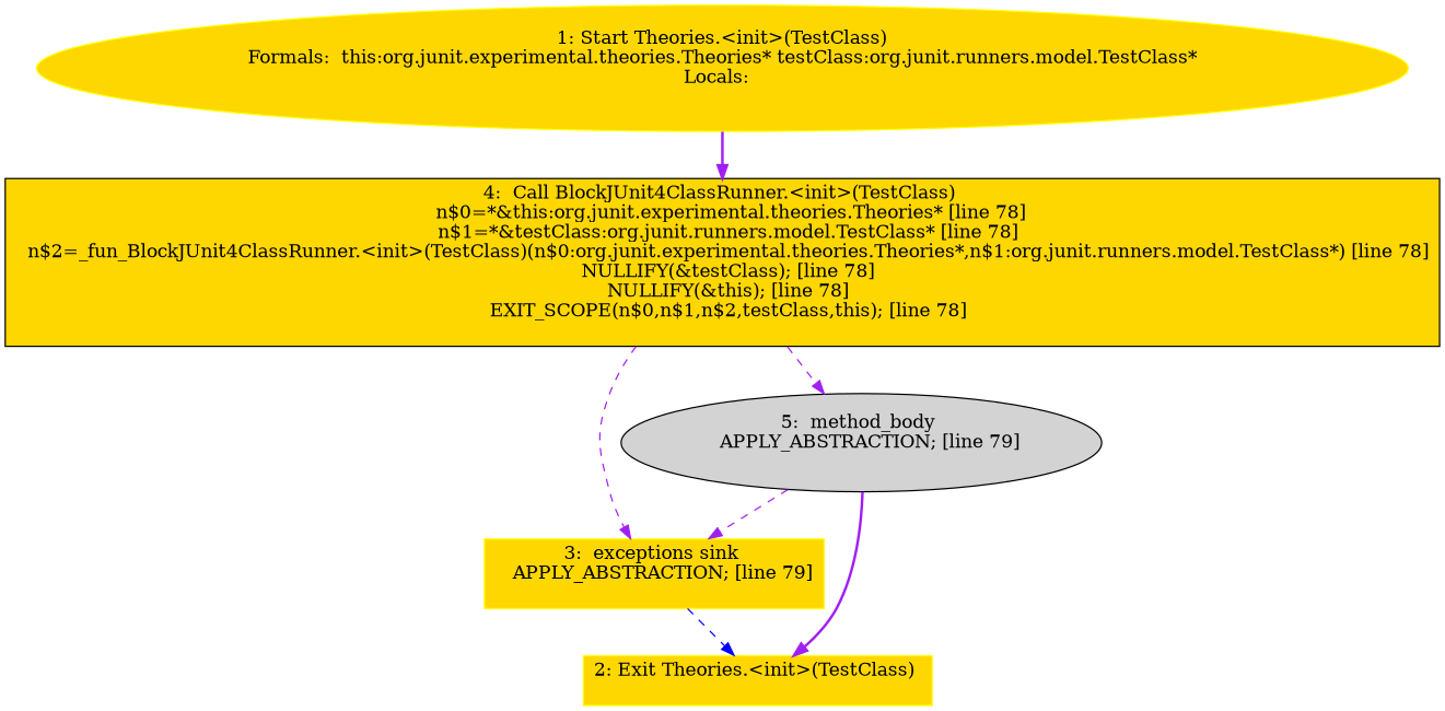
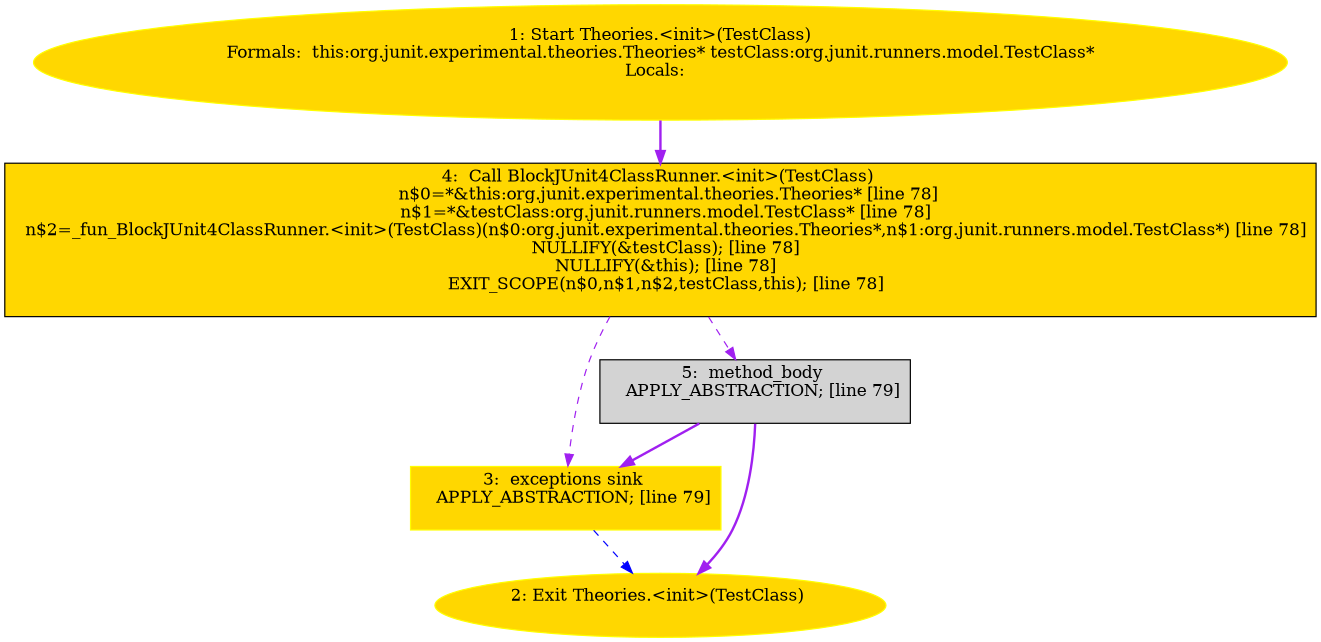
  digraph {
    node [color=yellow fillcolor=gold style=filled shape=box]
    edge [color=purple style=bold]
    n1 [label="1: Start Theories.<init>(TestClass)\nFormals:  this:org.junit.experimental.theories.Theories* testClass:org.junit.runners.model.TestClass*\nLocals:  \n  " shape=""]
    n2 [label="4:  Call BlockJUnit4ClassRunner.<init>(TestClass) \n   n$0=*&this:org.junit.experimental.theories.Theories* [line 78]\n  n$1=*&testClass:org.junit.runners.model.TestClass* [line 78]\n  n$2=_fun_BlockJUnit4ClassRunner.<init>(TestClass)(n$0:org.junit.experimental.theories.Theories*,n$1:org.junit.runners.model.TestClass*) [line 78]\n  NULLIFY(&testClass); [line 78]\n  NULLIFY(&this); [line 78]\n  EXIT_SCOPE(n$0,n$1,n$2,testClass,this); [line 78]\n " color=""]
    n3 [label="3:  exceptions sink \n   APPLY_ABSTRACTION; [line 79]\n "]
-   n4 [fillcolor=lightgrey label="5:  method_body \n   APPLY_ABSTRACTION; [line 79]\n " shape=ellipse color=""]
-   n5 [label="2: Exit Theories.<init>(TestClass) \n  "]
+   n4 [fillcolor=lightgrey label="5:  method_body \n   APPLY_ABSTRACTION; [line 79]\n " color=""]
+   n5 [label="2: Exit Theories.<init>(TestClass) \n  " shape=""]
    n1 -> n2
    n2 -> n3 [style=dashed]
    n2 -> n4 [style=dashed]
    n3 -> n5 [color=blue style=dashed]
-   n4 -> n3 [style=dashed]
+   n4 -> n3
    n4 -> n5
  }
